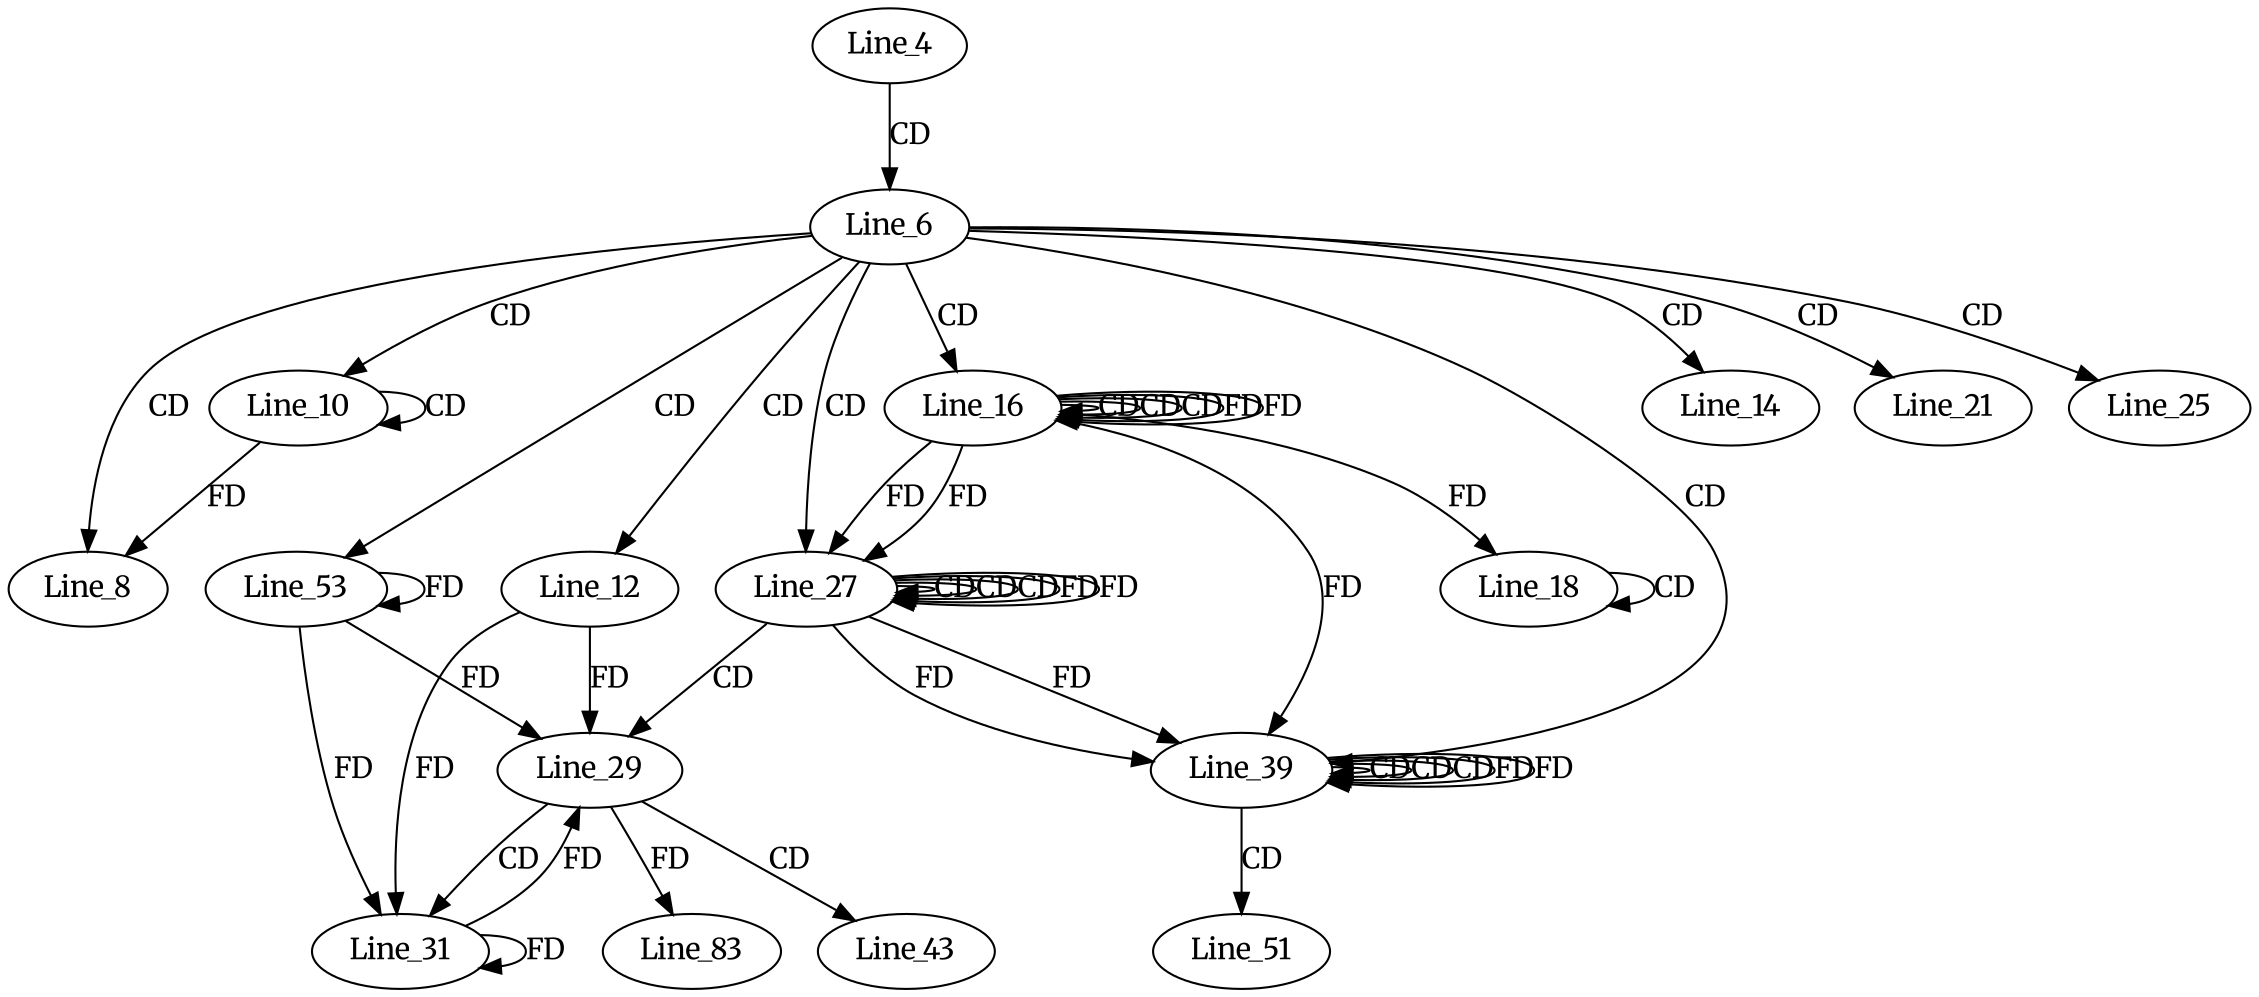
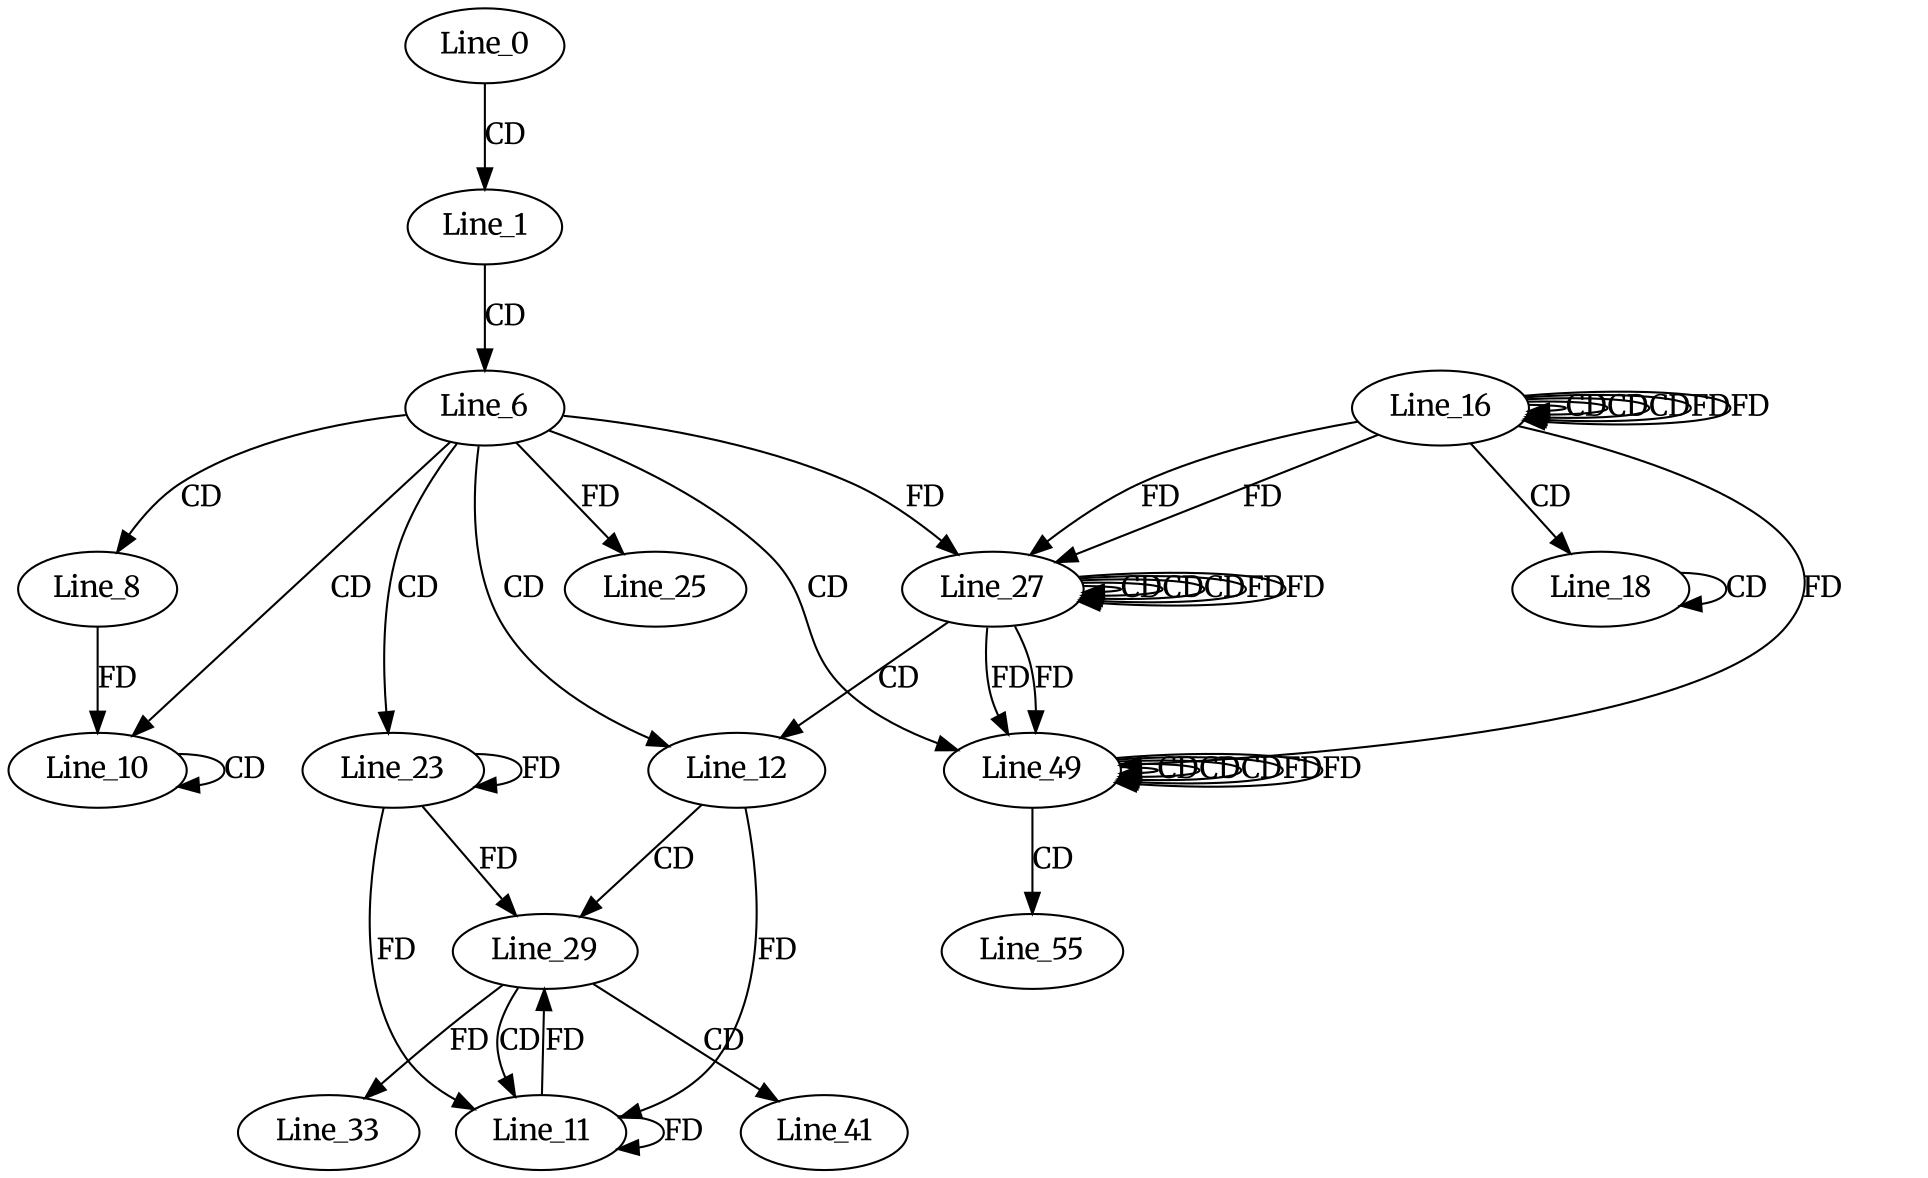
  digraph {
    fontname=Merriweather
    node [fontname=Merriweather]
    edge [fontname=Merriweather]
-   Line_4
+   Line_0
+   Line_4 [label=Line_1]
    Line_6
    Line_8
    Line_10
    Line_12
-   Line_14
    Line_16
-   Line_21
-   Line_23 [label=Line_53]
+   Line_23
    Line_25
    Line_27
-   Line_49 [label=Line_39]
+   Line_49
    Line_29
-   Line_31
+   Line_31 [label=Line_11]
    Line_18
-   Line_51
-   Line_33 [label=Line_83]
-   Line_41 [label=Line_43]
+   Line_51 [label=Line_55]
+   Line_33
+   Line_41
+   Line_0 -> Line_4 [label=CD]
    Line_4 -> Line_6 [label=CD]
    Line_6 -> Line_8 [label=CD]
    Line_6 -> Line_10 [label=CD]
    Line_6 -> Line_12 [label=CD]
-   Line_6 -> Line_14 [label=CD]
-   Line_6 -> Line_16 [label=CD]
-   Line_6 -> Line_21 [label=CD]
    Line_6 -> Line_23 [label=CD]
-   Line_6 -> Line_25 [label=CD]
-   Line_6 -> Line_27 [label=CD]
+   Line_6 -> Line_25 [label=FD]
+   Line_6 -> Line_27 [label=FD]
    Line_6 -> Line_49 [label=CD]
-   Line_10 -> Line_8 [label=FD]
+   Line_8 -> Line_10 [label=FD]
    Line_10 -> Line_10 [label=CD]
-   Line_12 -> Line_29 [label=FD]
+   Line_12 -> Line_29 [label=CD]
    Line_12 -> Line_31 [label=FD]
    Line_16 -> Line_16 [label=CD]
    Line_16 -> Line_16 [label=CD]
    Line_16 -> Line_16 [label=CD]
    Line_16 -> Line_16 [label=FD]
    Line_16 -> Line_16 [label=FD]
    Line_16 -> Line_27 [label=FD]
    Line_16 -> Line_27 [label=FD]
    Line_16 -> Line_49 [label=FD]
-   Line_16 -> Line_18 [label=FD]
+   Line_16 -> Line_18 [label=CD]
    Line_23 -> Line_23 [label=FD]
    Line_23 -> Line_29 [label=FD]
    Line_23 -> Line_31 [label=FD]
    Line_27 -> Line_27 [label=CD]
    Line_27 -> Line_27 [label=CD]
    Line_27 -> Line_27 [label=CD]
    Line_27 -> Line_27 [label=FD]
    Line_27 -> Line_27 [label=FD]
    Line_27 -> Line_49 [label=FD]
    Line_27 -> Line_49 [label=FD]
-   Line_27 -> Line_29 [label=CD]
+   Line_27 -> Line_12 [label=CD]
    Line_49 -> Line_49 [label=CD]
    Line_49 -> Line_49 [label=CD]
    Line_49 -> Line_49 [label=CD]
    Line_49 -> Line_49 [label=FD]
    Line_49 -> Line_49 [label=FD]
    Line_49 -> Line_51 [label=CD]
    Line_29 -> Line_31 [label=CD]
    Line_29 -> Line_33 [label=FD]
    Line_29 -> Line_41 [label=CD]
    Line_31 -> Line_29 [label=FD]
    Line_31 -> Line_31 [label=FD]
    Line_18 -> Line_18 [label=CD]
  }
